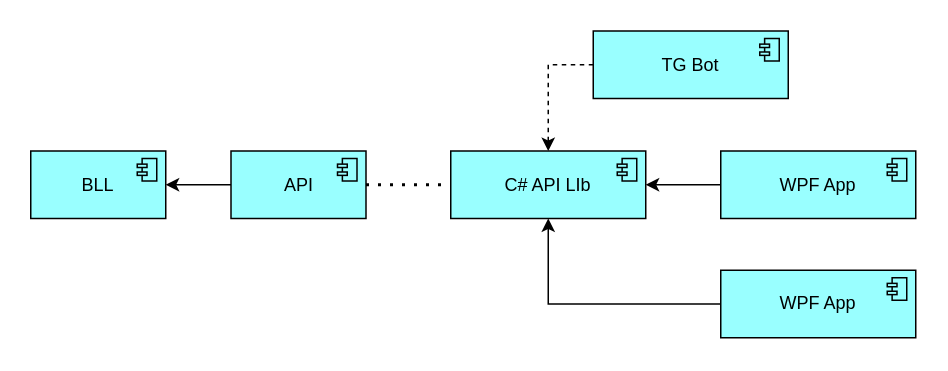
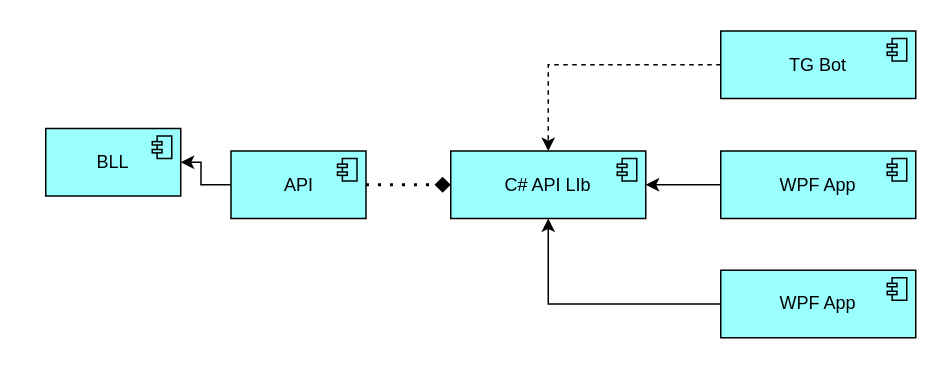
  <mxCell id="0" />
  <mxCell id="1" parent="0" />
  <mxCell id="2" style="edgeStyle=orthogonalEdgeStyle;rounded=0;orthogonalLoop=1;jettySize=auto;html=1;" edge="1" parent="1" source="4" target="3"><mxGeometry relative="1" as="geometry" /></mxCell>
- <mxCell id="3" value="BLL" style="html=1;outlineConnect=0;whiteSpace=wrap;fillColor=#99ffff;shape=mxgraph.archimate3.application;appType=comp;archiType=square;" vertex="1" parent="1"><mxGeometry x="20" y="100" width="90" height="45" as="geometry" /></mxCell>
+ <mxCell id="3" value="BLL" style="html=1;outlineConnect=0;whiteSpace=wrap;fillColor=#99ffff;shape=mxgraph.archimate3.application;appType=comp;archiType=square;" vertex="1" parent="1"><mxGeometry x="30" y="85" width="90" height="45" as="geometry" /></mxCell>
  <mxCell id="4" value="API" style="html=1;outlineConnect=0;whiteSpace=wrap;fillColor=#99ffff;shape=mxgraph.archimate3.application;appType=comp;archiType=square;" vertex="1" parent="1"><mxGeometry x="153.5" y="100" width="90" height="45" as="geometry" /></mxCell>
  <mxCell id="5" style="edgeStyle=orthogonalEdgeStyle;rounded=0;orthogonalLoop=1;jettySize=auto;html=1;exitX=0;exitY=0.5;exitDx=0;exitDy=0;exitPerimeter=0;dashed=1;" edge="1" parent="1" source="10" target="8"><mxGeometry relative="1" as="geometry" /></mxCell>
  <mxCell id="6" style="edgeStyle=orthogonalEdgeStyle;rounded=0;orthogonalLoop=1;jettySize=auto;html=1;" edge="1" parent="1" source="11" target="8"><mxGeometry relative="1" as="geometry" /></mxCell>
  <mxCell id="7" style="edgeStyle=orthogonalEdgeStyle;rounded=0;orthogonalLoop=1;jettySize=auto;html=1;exitX=0;exitY=0.5;exitDx=0;exitDy=0;exitPerimeter=0;" edge="1" parent="1" source="12" target="8"><mxGeometry relative="1" as="geometry" /></mxCell>
  <mxCell id="8" value="C# API LIb" style="html=1;outlineConnect=0;whiteSpace=wrap;fillColor=#99ffff;shape=mxgraph.archimate3.application;appType=comp;archiType=square;" vertex="1" parent="1"><mxGeometry x="300" y="100" width="130" height="45" as="geometry" /></mxCell>
- <mxCell id="9" value="" style="endArrow=none;dashed=1;html=1;dashPattern=1 3;strokeWidth=2;rounded=0;entryX=0;entryY=0.5;entryDx=0;entryDy=0;entryPerimeter=0;exitX=1;exitY=0.5;exitDx=0;exitDy=0;exitPerimeter=0;" edge="1" parent="1" source="4" target="8"><mxGeometry width="50" height="50" relative="1" as="geometry"><mxPoint x="220" y="70" as="sourcePoint" /><mxPoint x="270" y="20" as="targetPoint" /></mxGeometry></mxCell>
- <mxCell id="10" value="TG Bot" style="html=1;outlineConnect=0;whiteSpace=wrap;fillColor=#99ffff;shape=mxgraph.archimate3.application;appType=comp;archiType=square;" vertex="1" parent="1"><mxGeometry x="395" y="20" width="130" height="45" as="geometry" /></mxCell>
+ <mxCell id="9" value="" style="endArrow=diamond;dashed=1;html=1;dashPattern=1 3;strokeWidth=2;rounded=0;entryX=0;entryY=0.5;entryDx=0;entryDy=0;entryPerimeter=0;exitX=1;exitY=0.5;exitDx=0;exitDy=0;exitPerimeter=0;" edge="1" parent="1" source="4" target="8"><mxGeometry width="50" height="50" relative="1" as="geometry"><mxPoint x="220" y="70" as="sourcePoint" /><mxPoint x="270" y="20" as="targetPoint" /></mxGeometry></mxCell>
+ <mxCell id="10" value="TG Bot" style="html=1;outlineConnect=0;whiteSpace=wrap;fillColor=#99ffff;shape=mxgraph.archimate3.application;appType=comp;archiType=square;" vertex="1" parent="1"><mxGeometry x="480" y="20" width="130" height="45" as="geometry" /></mxCell>
  <mxCell id="11" value="WPF App" style="html=1;outlineConnect=0;whiteSpace=wrap;fillColor=#99ffff;shape=mxgraph.archimate3.application;appType=comp;archiType=square;" vertex="1" parent="1"><mxGeometry x="480" y="100" width="130" height="45" as="geometry" /></mxCell>
  <mxCell id="12" value="WPF App" style="html=1;outlineConnect=0;whiteSpace=wrap;fillColor=#99ffff;shape=mxgraph.archimate3.application;appType=comp;archiType=square;" vertex="1" parent="1"><mxGeometry x="480" y="179.5" width="130" height="45" as="geometry" /></mxCell>
